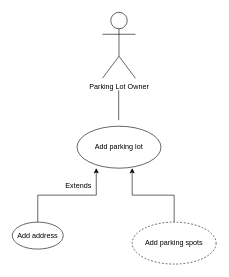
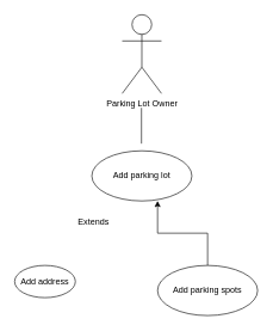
  <mxCell id="0" />
  <mxCell id="1" parent="0" />
  <mxCell id="2" value="Parking Lot Owner" style="shape=umlActor;verticalLabelPosition=bottom;verticalAlign=top;html=1;" vertex="1" parent="1"><mxGeometry x="170.5" y="20" width="55" height="110" as="geometry" /></mxCell>
  <mxCell id="3" value="Add parking lot" style="ellipse;whiteSpace=wrap;html=1;" vertex="1" parent="1"><mxGeometry x="128" y="210" width="140" height="70" as="geometry" /></mxCell>
- <mxCell id="4" style="edgeStyle=orthogonalEdgeStyle;rounded=0;orthogonalLoop=1;jettySize=auto;html=1;exitX=0.5;exitY=0;exitDx=0;exitDy=0;entryX=0.229;entryY=1;entryDx=0;entryDy=0;entryPerimeter=0;" edge="1" parent="1" source="5" target="3"><mxGeometry relative="1" as="geometry" /></mxCell>
  <mxCell id="5" value="Add address" style="ellipse;whiteSpace=wrap;html=1;" vertex="1" parent="1"><mxGeometry x="20" y="370" width="85" height="45" as="geometry" /></mxCell>
  <mxCell id="6" style="edgeStyle=orthogonalEdgeStyle;rounded=0;orthogonalLoop=1;jettySize=auto;html=1;exitX=0.5;exitY=0;exitDx=0;exitDy=0;entryX=0.657;entryY=1;entryDx=0;entryDy=0;entryPerimeter=0;" edge="1" parent="1" source="7" target="3"><mxGeometry relative="1" as="geometry" /></mxCell>
- <mxCell id="7" value="Add parking spots" style="ellipse;whiteSpace=wrap;html=1;dashed=1;" vertex="1" parent="1"><mxGeometry x="220" y="370" width="140" height="70" as="geometry" /></mxCell>
+ <mxCell id="7" value="Add parking spots" style="ellipse;whiteSpace=wrap;html=1;" vertex="1" parent="1"><mxGeometry x="220" y="370" width="140" height="70" as="geometry" /></mxCell>
  <mxCell id="8" value="Extends" style="text;html=1;align=center;verticalAlign=middle;resizable=0;points=[];autosize=1;" vertex="1" parent="1"><mxGeometry x="100" y="300" width="60" height="20" as="geometry" /></mxCell>
  <mxCell id="9" value="" style="endArrow=none;html=1;" edge="1" parent="1"><mxGeometry width="50" height="50" relative="1" as="geometry"><mxPoint x="197.5" y="200" as="sourcePoint" /><mxPoint x="197.5" y="150" as="targetPoint" /></mxGeometry></mxCell>
